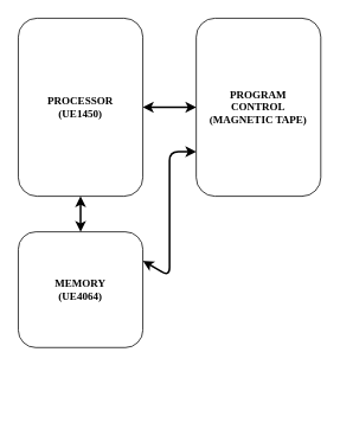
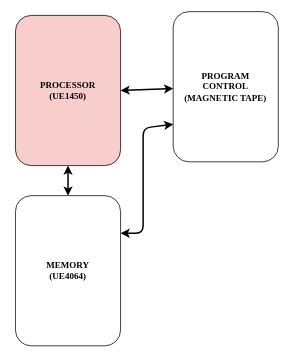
  <mxCell id="0" />
  <mxCell id="1" parent="0" />
- <mxCell id="2" value="PROCESSOR&lt;br&gt;(UE1450)" style="rounded=1;whiteSpace=wrap;html=1;fontFamily=SPARTAN;fontStyle=1" parent="1" vertex="1"><mxGeometry x="20" y="20" width="140" height="200" as="geometry" /></mxCell>
- <mxCell id="3" value="MEMORY&lt;br&gt;(UE4064)" style="rounded=1;whiteSpace=wrap;html=1;fontFamily=SPARTAN;fontStyle=1" parent="1" vertex="1"><mxGeometry x="20" y="260" width="140" height="130" as="geometry" /></mxCell>
- <mxCell id="4" value="PROGRAM&lt;br&gt;CONTROL&lt;br&gt;(MAGNETIC TAPE)" style="rounded=1;whiteSpace=wrap;html=1;fontFamily=SPARTAN;fontStyle=1" parent="1" vertex="1"><mxGeometry x="220" y="20" width="140" height="200" as="geometry" /></mxCell>
+ <mxCell id="2" value="PROCESSOR&lt;br&gt;(UE1450)" style="rounded=1;whiteSpace=wrap;html=1;fontFamily=SPARTAN;fontStyle=1;fillColor=#f8cecc;" parent="1" vertex="1"><mxGeometry x="20" y="20" width="140" height="200" as="geometry" /></mxCell>
+ <mxCell id="3" value="MEMORY&lt;br&gt;(UE4064)" style="rounded=1;whiteSpace=wrap;html=1;fontFamily=SPARTAN;fontStyle=1" parent="1" vertex="1"><mxGeometry x="20" y="260" width="140" height="200" as="geometry" /></mxCell>
+ <mxCell id="4" value="PROGRAM&lt;br&gt;CONTROL&lt;br&gt;(MAGNETIC TAPE)" style="rounded=1;whiteSpace=wrap;html=1;fontFamily=SPARTAN;fontStyle=1" parent="1" vertex="1"><mxGeometry x="230" y="15" width="140" height="200" as="geometry" /></mxCell>
  <mxCell id="5" value="" style="endArrow=classic;startArrow=classic;html=1;fontFamily=SPARTAN;exitX=0.5;exitY=0;exitDx=0;exitDy=0;entryX=0.5;entryY=1;entryDx=0;entryDy=0;strokeWidth=2;" parent="1" source="3" target="2" edge="1"><mxGeometry width="50" height="50" relative="1" as="geometry"><mxPoint x="220" y="270" as="sourcePoint" /><mxPoint x="270" y="220" as="targetPoint" /></mxGeometry></mxCell>
  <mxCell id="6" value="" style="endArrow=classic;startArrow=classic;html=1;fontFamily=SPARTAN;entryX=1;entryY=0.5;entryDx=0;entryDy=0;strokeWidth=2;" parent="1" source="4" target="2" edge="1"><mxGeometry width="50" height="50" relative="1" as="geometry"><mxPoint x="110" y="270" as="sourcePoint" /><mxPoint x="110" y="230" as="targetPoint" /></mxGeometry></mxCell>
  <mxCell id="7" value="" style="endArrow=classic;startArrow=classic;html=1;fontFamily=SPARTAN;entryX=1;entryY=0.25;entryDx=0;entryDy=0;strokeWidth=2;exitX=0;exitY=0.75;exitDx=0;exitDy=0;" parent="1" source="4" target="3" edge="1"><mxGeometry width="50" height="50" relative="1" as="geometry"><mxPoint x="230" y="130" as="sourcePoint" /><mxPoint x="180" y="130" as="targetPoint" /><Array as="points"><mxPoint x="190" y="170" /><mxPoint x="190" y="310" /></Array></mxGeometry></mxCell>
